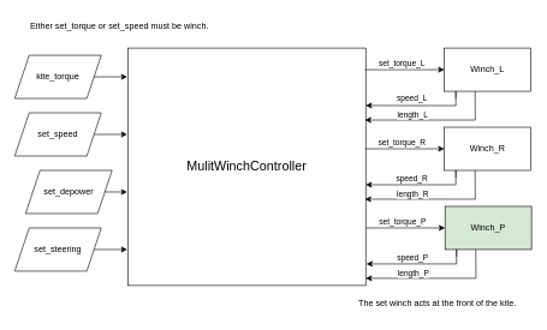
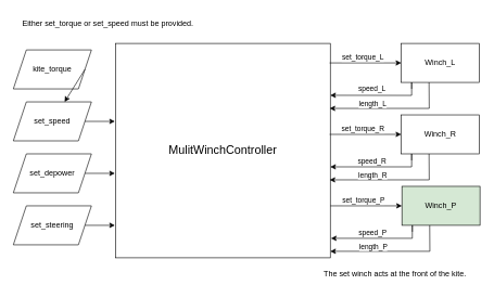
  <mxCell id="0" />
  <mxCell id="1" parent="0" />
  <mxCell id="2" value="&lt;font style=&quot;font-size: 18px;&quot;&gt;MulitWinchController&lt;/font&gt;" style="whiteSpace=wrap;html=1;aspect=fixed;" parent="1" vertex="1"><mxGeometry x="177" y="66" width="330" height="330" as="geometry" /></mxCell>
  <mxCell id="3" value="kite_torque" style="shape=parallelogram;perimeter=parallelogramPerimeter;whiteSpace=wrap;html=1;fixedSize=1;" parent="1" vertex="1"><mxGeometry x="20" y="76" width="120" height="60" as="geometry" /></mxCell>
  <mxCell id="4" value="set_speed" style="shape=parallelogram;perimeter=parallelogramPerimeter;whiteSpace=wrap;html=1;fixedSize=1;" parent="1" vertex="1"><mxGeometry x="20" y="156" width="120" height="60" as="geometry" /></mxCell>
- <mxCell id="5" value="" style="endArrow=classic;html=1;rounded=0;exitX=1;exitY=0.5;exitDx=0;exitDy=0;entryX=-0.003;entryY=0.121;entryDx=0;entryDy=0;entryPerimeter=0;" parent="1" source="3" target="2" edge="1"><mxGeometry width="50" height="50" relative="1" as="geometry"><mxPoint x="340" y="276" as="sourcePoint" /><mxPoint x="390" y="226" as="targetPoint" /></mxGeometry></mxCell>
+ <mxCell id="5" value="" style="endArrow=classic;html=1;rounded=0;exitX=1;exitY=0.5;exitDx=0;exitDy=0;" parent="1" source="3" target="4" edge="1"><mxGeometry width="50" height="50" relative="1" as="geometry"><mxPoint x="340" y="276" as="sourcePoint" /><mxPoint x="390" y="226" as="targetPoint" /></mxGeometry></mxCell>
  <mxCell id="6" value="" style="endArrow=classic;html=1;rounded=0;exitX=1;exitY=0.5;exitDx=0;exitDy=0;" parent="1" source="4" edge="1"><mxGeometry width="50" height="50" relative="1" as="geometry"><mxPoint x="340" y="276" as="sourcePoint" /><mxPoint x="176" y="186" as="targetPoint" /></mxGeometry></mxCell>
- <mxCell id="7" value="set_depower" style="shape=parallelogram;perimeter=parallelogramPerimeter;whiteSpace=wrap;html=1;fixedSize=1;" parent="1" vertex="1"><mxGeometry x="35" y="236" width="120" height="60" as="geometry" /></mxCell>
+ <mxCell id="7" value="set_depower" style="shape=parallelogram;perimeter=parallelogramPerimeter;whiteSpace=wrap;html=1;fixedSize=1;" parent="1" vertex="1"><mxGeometry x="20" y="236" width="120" height="60" as="geometry" /></mxCell>
  <mxCell id="8" value="set_steering" style="shape=parallelogram;perimeter=parallelogramPerimeter;whiteSpace=wrap;html=1;fixedSize=1;" parent="1" vertex="1"><mxGeometry x="20" y="316" width="120" height="60" as="geometry" /></mxCell>
  <mxCell id="9" value="" style="endArrow=classic;html=1;rounded=0;exitX=1;exitY=0.5;exitDx=0;exitDy=0;" parent="1" source="7" edge="1"><mxGeometry width="50" height="50" relative="1" as="geometry"><mxPoint x="340" y="276" as="sourcePoint" /><mxPoint x="176" y="266" as="targetPoint" /></mxGeometry></mxCell>
  <mxCell id="10" value="" style="endArrow=classic;html=1;rounded=0;exitX=1;exitY=0.5;exitDx=0;exitDy=0;" parent="1" source="8" edge="1"><mxGeometry width="50" height="50" relative="1" as="geometry"><mxPoint x="340" y="276" as="sourcePoint" /><mxPoint x="176" y="346" as="targetPoint" /></mxGeometry></mxCell>
  <mxCell id="11" value="Winch_L" style="rounded=0;whiteSpace=wrap;html=1;" parent="1" vertex="1"><mxGeometry x="616" y="66" width="120" height="60" as="geometry" /></mxCell>
  <mxCell id="12" value="" style="endArrow=classic;html=1;rounded=0;entryX=0;entryY=0.5;entryDx=0;entryDy=0;exitX=0.997;exitY=0.091;exitDx=0;exitDy=0;exitPerimeter=0;" parent="1" source="2" target="11" edge="1"><mxGeometry width="50" height="50" relative="1" as="geometry"><mxPoint x="386" y="286" as="sourcePoint" /><mxPoint x="436" y="236" as="targetPoint" /></mxGeometry></mxCell>
  <mxCell id="13" value="set_torque_L" style="edgeLabel;html=1;align=center;verticalAlign=middle;resizable=0;points=[];" parent="12" vertex="1" connectable="0"><mxGeometry x="-0.304" y="2" relative="1" as="geometry"><mxPoint x="12" y="-7" as="offset" /></mxGeometry></mxCell>
  <mxCell id="14" value="" style="endArrow=classic;html=1;rounded=0;entryX=1;entryY=0.242;entryDx=0;entryDy=0;entryPerimeter=0;" parent="1" target="2" edge="1"><mxGeometry width="50" height="50" relative="1" as="geometry"><mxPoint x="632" y="136" as="sourcePoint" /><mxPoint x="576" y="236" as="targetPoint" /><Array as="points"><mxPoint x="632" y="126" /><mxPoint x="632" y="136" /><mxPoint x="632" y="146" /></Array></mxGeometry></mxCell>
  <mxCell id="15" value="speed_L" style="edgeLabel;html=1;align=center;verticalAlign=middle;resizable=0;points=[];" parent="14" vertex="1" connectable="0"><mxGeometry x="0.145" y="-1" relative="1" as="geometry"><mxPoint x="-3" y="-9" as="offset" /></mxGeometry></mxCell>
  <mxCell id="16" value="" style="endArrow=classic;html=1;rounded=0;exitX=0.356;exitY=1;exitDx=0;exitDy=0;exitPerimeter=0;" parent="1" source="11" edge="1"><mxGeometry width="50" height="50" relative="1" as="geometry"><mxPoint x="526" y="286" as="sourcePoint" /><mxPoint x="506" y="166" as="targetPoint" /><Array as="points"><mxPoint x="659" y="166" /></Array></mxGeometry></mxCell>
  <mxCell id="17" value="length_L" style="edgeLabel;html=1;align=center;verticalAlign=middle;resizable=0;points=[];" parent="16" vertex="1" connectable="0"><mxGeometry x="0.326" y="2" relative="1" as="geometry"><mxPoint y="-10" as="offset" /></mxGeometry></mxCell>
  <mxCell id="18" value="Winch_R" style="rounded=0;whiteSpace=wrap;html=1;" vertex="1" parent="1"><mxGeometry x="616" y="176" width="120" height="60" as="geometry" /></mxCell>
  <mxCell id="19" value="" style="endArrow=classic;html=1;rounded=0;entryX=0;entryY=0.5;entryDx=0;entryDy=0;exitX=0.997;exitY=0.091;exitDx=0;exitDy=0;exitPerimeter=0;" edge="1" parent="1" target="18"><mxGeometry width="50" height="50" relative="1" as="geometry"><mxPoint x="506" y="206" as="sourcePoint" /><mxPoint x="436" y="346" as="targetPoint" /></mxGeometry></mxCell>
  <mxCell id="20" value="set_torque_R" style="edgeLabel;html=1;align=center;verticalAlign=middle;resizable=0;points=[];" vertex="1" connectable="0" parent="19"><mxGeometry x="-0.304" y="2" relative="1" as="geometry"><mxPoint x="12" y="-7" as="offset" /></mxGeometry></mxCell>
  <mxCell id="21" value="" style="endArrow=classic;html=1;rounded=0;entryX=1;entryY=0.242;entryDx=0;entryDy=0;entryPerimeter=0;" edge="1" parent="1"><mxGeometry width="50" height="50" relative="1" as="geometry"><mxPoint x="632" y="246" as="sourcePoint" /><mxPoint x="507" y="256" as="targetPoint" /><Array as="points"><mxPoint x="632" y="236" /><mxPoint x="632" y="246" /><mxPoint x="632" y="256" /></Array></mxGeometry></mxCell>
  <mxCell id="22" value="speed_R" style="edgeLabel;html=1;align=center;verticalAlign=middle;resizable=0;points=[];" vertex="1" connectable="0" parent="21"><mxGeometry x="0.145" y="-1" relative="1" as="geometry"><mxPoint x="-3" y="-9" as="offset" /></mxGeometry></mxCell>
  <mxCell id="23" value="" style="endArrow=classic;html=1;rounded=0;exitX=0.356;exitY=1;exitDx=0;exitDy=0;exitPerimeter=0;" edge="1" parent="1" source="18"><mxGeometry width="50" height="50" relative="1" as="geometry"><mxPoint x="526" y="396" as="sourcePoint" /><mxPoint x="506" y="276" as="targetPoint" /><Array as="points"><mxPoint x="659" y="276" /></Array></mxGeometry></mxCell>
  <mxCell id="24" value="length_R" style="edgeLabel;html=1;align=center;verticalAlign=middle;resizable=0;points=[];" vertex="1" connectable="0" parent="23"><mxGeometry x="0.326" y="2" relative="1" as="geometry"><mxPoint y="-10" as="offset" /></mxGeometry></mxCell>
  <mxCell id="25" value="Winch_P" style="rounded=0;whiteSpace=wrap;html=1;fillColor=#d5e8d4;" vertex="1" parent="1"><mxGeometry x="617" y="286" width="120" height="60" as="geometry" /></mxCell>
  <mxCell id="26" value="" style="endArrow=classic;html=1;rounded=0;entryX=0;entryY=0.5;entryDx=0;entryDy=0;exitX=0.997;exitY=0.091;exitDx=0;exitDy=0;exitPerimeter=0;" edge="1" parent="1" target="25"><mxGeometry width="50" height="50" relative="1" as="geometry"><mxPoint x="507" y="316" as="sourcePoint" /><mxPoint x="437" y="456" as="targetPoint" /></mxGeometry></mxCell>
  <mxCell id="27" value="set_torque_P" style="edgeLabel;html=1;align=center;verticalAlign=middle;resizable=0;points=[];" vertex="1" connectable="0" parent="26"><mxGeometry x="-0.304" y="2" relative="1" as="geometry"><mxPoint x="12" y="-7" as="offset" /></mxGeometry></mxCell>
  <mxCell id="28" value="" style="endArrow=classic;html=1;rounded=0;entryX=1;entryY=0.242;entryDx=0;entryDy=0;entryPerimeter=0;" edge="1" parent="1"><mxGeometry width="50" height="50" relative="1" as="geometry"><mxPoint x="633" y="356" as="sourcePoint" /><mxPoint x="508" y="366" as="targetPoint" /><Array as="points"><mxPoint x="633" y="346" /><mxPoint x="633" y="356" /><mxPoint x="633" y="366" /></Array></mxGeometry></mxCell>
  <mxCell id="29" value="speed_P" style="edgeLabel;html=1;align=center;verticalAlign=middle;resizable=0;points=[];" vertex="1" connectable="0" parent="28"><mxGeometry x="0.145" y="-1" relative="1" as="geometry"><mxPoint x="-3" y="-9" as="offset" /></mxGeometry></mxCell>
  <mxCell id="30" value="" style="endArrow=classic;html=1;rounded=0;exitX=0.356;exitY=1;exitDx=0;exitDy=0;exitPerimeter=0;" edge="1" parent="1" source="25"><mxGeometry width="50" height="50" relative="1" as="geometry"><mxPoint x="527" y="506" as="sourcePoint" /><mxPoint x="507" y="386" as="targetPoint" /><Array as="points"><mxPoint x="660" y="386" /></Array></mxGeometry></mxCell>
  <mxCell id="31" value="length_P" style="edgeLabel;html=1;align=center;verticalAlign=middle;resizable=0;points=[];" vertex="1" connectable="0" parent="30"><mxGeometry x="0.326" y="2" relative="1" as="geometry"><mxPoint y="-10" as="offset" /></mxGeometry></mxCell>
- <mxCell id="32" value="Either set_torque or set_speed must be winch." style="text;html=1;align=center;verticalAlign=middle;resizable=0;points=[];autosize=1;strokeColor=none;fillColor=none;" vertex="1" parent="1"><mxGeometry x="20" y="20" width="290" height="30" as="geometry" /></mxCell>
+ <mxCell id="32" value="Either set_torque or set_speed must be provided." style="text;html=1;align=center;verticalAlign=middle;resizable=0;points=[];autosize=1;strokeColor=none;fillColor=none;" vertex="1" parent="1"><mxGeometry x="20" y="20" width="290" height="30" as="geometry" /></mxCell>
  <mxCell id="33" value="The set winch acts at the front of the kite." style="text;html=1;align=center;verticalAlign=middle;resizable=0;points=[];autosize=1;strokeColor=none;fillColor=none;" vertex="1" parent="1"><mxGeometry x="476" y="406" width="260" height="30" as="geometry" /></mxCell>
